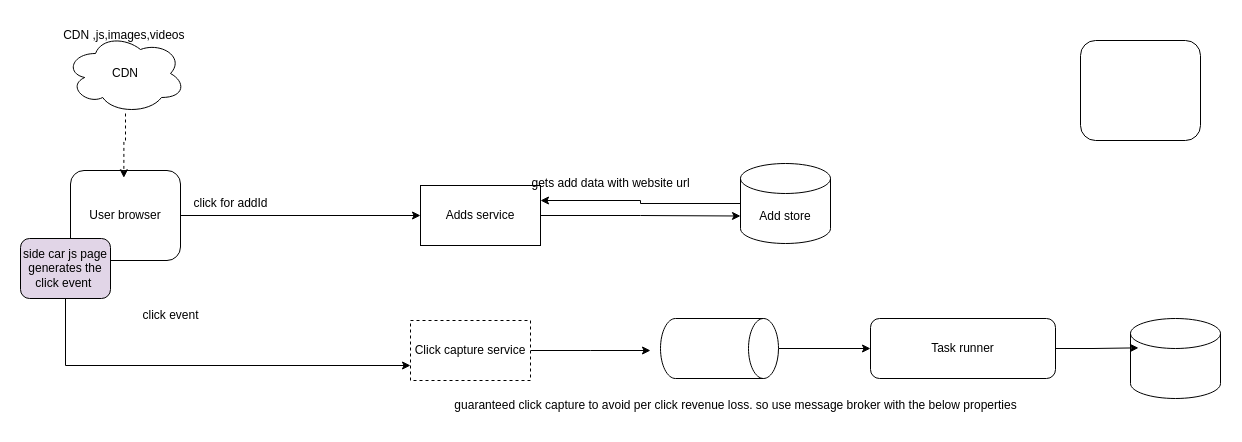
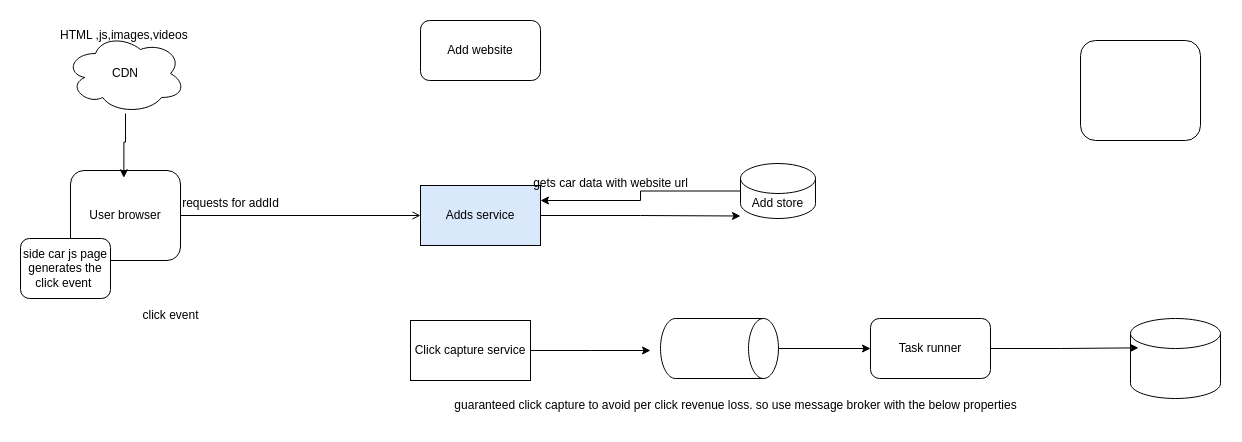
  <mxCell id="0" />
  <mxCell id="1" parent="0" />
- <mxCell id="2" style="edgeStyle=orthogonalEdgeStyle;rounded=0;orthogonalLoop=1;jettySize=auto;html=1;entryX=0;entryY=0.5;entryDx=0;entryDy=0;" edge="1" parent="1" source="3" target="8"><mxGeometry relative="1" as="geometry" /></mxCell>
+ <mxCell id="2" style="edgeStyle=orthogonalEdgeStyle;rounded=0;orthogonalLoop=1;jettySize=auto;html=1;entryX=0;entryY=0.5;entryDx=0;entryDy=0;endArrow=open;" edge="1" parent="1" source="3" target="8"><mxGeometry relative="1" as="geometry" /></mxCell>
  <mxCell id="3" value="User browser" style="rounded=1;whiteSpace=wrap;html=1;" vertex="1" parent="1"><mxGeometry x="70" y="170" width="110" height="90" as="geometry" /></mxCell>
  <mxCell id="4" value="" style="rounded=1;whiteSpace=wrap;html=1;" vertex="1" parent="1"><mxGeometry x="1080" y="40" width="120" height="100" as="geometry" /></mxCell>
  <mxCell id="5" value="CDN" style="ellipse;shape=cloud;whiteSpace=wrap;html=1;" vertex="1" parent="1"><mxGeometry x="65" y="33" width="120" height="80" as="geometry" /></mxCell>
- <mxCell id="6" style="edgeStyle=orthogonalEdgeStyle;rounded=0;orthogonalLoop=1;jettySize=auto;html=1;entryX=0.485;entryY=0.081;entryDx=0;entryDy=0;entryPerimeter=0;dashed=1;" edge="1" parent="1" source="5" target="3"><mxGeometry relative="1" as="geometry" /></mxCell>
- <mxCell id="7" value="CDN ,js,images,videos&amp;nbsp;" style="text;html=1;align=center;verticalAlign=middle;resizable=0;points=[];autosize=1;strokeColor=none;fillColor=none;" vertex="1" parent="1"><mxGeometry x="50" y="20" width="150" height="30" as="geometry" /></mxCell>
- <mxCell id="8" value="Adds service" style="rounded=0;whiteSpace=wrap;html=1;" vertex="1" parent="1"><mxGeometry x="420" y="185" width="120" height="60" as="geometry" /></mxCell>
- <mxCell id="9" value="click for addId" style="text;html=1;align=center;verticalAlign=middle;resizable=0;points=[];autosize=1;strokeColor=none;fillColor=none;" vertex="1" parent="1"><mxGeometry x="170" y="188" width="120" height="30" as="geometry" /></mxCell>
+ <mxCell id="6" style="edgeStyle=orthogonalEdgeStyle;rounded=0;orthogonalLoop=1;jettySize=auto;html=1;entryX=0.485;entryY=0.081;entryDx=0;entryDy=0;entryPerimeter=0;" edge="1" parent="1" source="5" target="3"><mxGeometry relative="1" as="geometry" /></mxCell>
+ <mxCell id="7" value="HTML ,js,images,videos&amp;nbsp;" style="text;html=1;align=center;verticalAlign=middle;resizable=0;points=[];autosize=1;strokeColor=none;fillColor=none;" vertex="1" parent="1"><mxGeometry x="50" y="20" width="150" height="30" as="geometry" /></mxCell>
+ <mxCell id="8" value="Adds service" style="rounded=0;whiteSpace=wrap;html=1;fillColor=#dae8fc;" vertex="1" parent="1"><mxGeometry x="420" y="185" width="120" height="60" as="geometry" /></mxCell>
+ <mxCell id="9" value="requests for addId" style="text;html=1;align=center;verticalAlign=middle;resizable=0;points=[];autosize=1;strokeColor=none;fillColor=none;" vertex="1" parent="1"><mxGeometry x="170" y="188" width="120" height="30" as="geometry" /></mxCell>
  <mxCell id="10" style="edgeStyle=orthogonalEdgeStyle;rounded=0;orthogonalLoop=1;jettySize=auto;html=1;" edge="1" parent="1" source="11"><mxGeometry relative="1" as="geometry"><mxPoint x="650" y="350" as="targetPoint" /></mxGeometry></mxCell>
- <mxCell id="11" value="Click capture service" style="rounded=0;whiteSpace=wrap;html=1;dashed=1;" vertex="1" parent="1"><mxGeometry x="410" y="320" width="120" height="60" as="geometry" /></mxCell>
+ <mxCell id="11" value="Click capture service" style="rounded=0;whiteSpace=wrap;html=1;" vertex="1" parent="1"><mxGeometry x="410" y="320" width="120" height="60" as="geometry" /></mxCell>
  <mxCell id="12" value="click event" style="text;html=1;align=center;verticalAlign=middle;resizable=0;points=[];autosize=1;strokeColor=none;fillColor=none;" vertex="1" parent="1"><mxGeometry x="130" y="300" width="80" height="30" as="geometry" /></mxCell>
  <mxCell id="13" style="edgeStyle=orthogonalEdgeStyle;rounded=0;orthogonalLoop=1;jettySize=auto;html=1;entryX=1;entryY=0.25;entryDx=0;entryDy=0;" edge="1" parent="1" source="14" target="8"><mxGeometry relative="1" as="geometry" /></mxCell>
- <mxCell id="14" value="Add store" style="shape=cylinder3;whiteSpace=wrap;html=1;boundedLbl=1;backgroundOutline=1;size=15;" vertex="1" parent="1"><mxGeometry x="740" y="163" width="90" height="80" as="geometry" /></mxCell>
+ <mxCell id="14" value="Add store" style="shape=cylinder3;whiteSpace=wrap;html=1;boundedLbl=1;backgroundOutline=1;size=15;" vertex="1" parent="1"><mxGeometry x="740" y="163" width="75" height="55" as="geometry" /></mxCell>
  <mxCell id="15" style="edgeStyle=orthogonalEdgeStyle;rounded=0;orthogonalLoop=1;jettySize=auto;html=1;entryX=0;entryY=0;entryDx=0;entryDy=52.5;entryPerimeter=0;" edge="1" parent="1" source="8" target="14"><mxGeometry relative="1" as="geometry" /></mxCell>
  <mxCell id="16" style="edgeStyle=orthogonalEdgeStyle;rounded=0;orthogonalLoop=1;jettySize=auto;html=1;" edge="1" parent="1" source="17" target="18"><mxGeometry relative="1" as="geometry" /></mxCell>
  <mxCell id="17" value="" style="shape=cylinder3;whiteSpace=wrap;html=1;boundedLbl=1;backgroundOutline=1;size=15;rotation=90;" vertex="1" parent="1"><mxGeometry x="689" y="289" width="60" height="118" as="geometry" /></mxCell>
- <mxCell id="18" value="Task runner" style="rounded=1;whiteSpace=wrap;html=1;" vertex="1" parent="1"><mxGeometry x="870" y="318" width="185" height="60" as="geometry" /></mxCell>
+ <mxCell id="18" value="Task runner" style="rounded=1;whiteSpace=wrap;html=1;" vertex="1" parent="1"><mxGeometry x="870" y="318" width="120" height="60" as="geometry" /></mxCell>
  <mxCell id="19" value="" style="shape=cylinder3;whiteSpace=wrap;html=1;boundedLbl=1;backgroundOutline=1;size=15;" vertex="1" parent="1"><mxGeometry x="1130" y="318" width="90" height="80" as="geometry" /></mxCell>
  <mxCell id="20" style="edgeStyle=orthogonalEdgeStyle;rounded=0;orthogonalLoop=1;jettySize=auto;html=1;entryX=0.089;entryY=0.367;entryDx=0;entryDy=0;entryPerimeter=0;" edge="1" parent="1" source="18" target="19"><mxGeometry relative="1" as="geometry" /></mxCell>
- <mxCell id="21" style="edgeStyle=orthogonalEdgeStyle;rounded=0;orthogonalLoop=1;jettySize=auto;html=1;entryX=0;entryY=0.75;entryDx=0;entryDy=0;" edge="1" parent="1" source="22" target="11"><mxGeometry relative="1" as="geometry"><mxPoint x="290" y="370" as="targetPoint" /><Array as="points"><mxPoint x="65" y="365" /></Array></mxGeometry></mxCell>
- <mxCell id="22" value="side car js page&lt;div&gt;generates the click event&amp;nbsp;&lt;/div&gt;" style="rounded=1;whiteSpace=wrap;html=1;fillColor=#e1d5e7;" vertex="1" parent="1"><mxGeometry x="20" y="238" width="90" height="60" as="geometry" /></mxCell>
- <mxCell id="23" value="gets add data with website url" style="text;html=1;align=center;verticalAlign=middle;resizable=0;points=[];autosize=1;strokeColor=none;fillColor=none;" vertex="1" parent="1"><mxGeometry x="520" y="168" width="180" height="30" as="geometry" /></mxCell>
+ <mxCell id="22" value="side car js page&lt;div&gt;generates the click event&amp;nbsp;&lt;/div&gt;" style="rounded=1;whiteSpace=wrap;html=1;" vertex="1" parent="1"><mxGeometry x="20" y="238" width="90" height="60" as="geometry" /></mxCell>
+ <mxCell id="23" value="gets car data with website url" style="text;html=1;align=center;verticalAlign=middle;resizable=0;points=[];autosize=1;strokeColor=none;fillColor=none;" vertex="1" parent="1"><mxGeometry x="520" y="168" width="180" height="30" as="geometry" /></mxCell>
+ <mxCell id="24" value="Add website" style="rounded=1;whiteSpace=wrap;html=1;" vertex="1" parent="1"><mxGeometry x="420" y="20" width="120" height="60" as="geometry" /></mxCell>
  <mxCell id="25" value="guaranteed click capture to avoid per click revenue loss. so use message broker with the below properties" style="text;html=1;align=center;verticalAlign=middle;resizable=0;points=[];autosize=1;strokeColor=none;fillColor=none;" vertex="1" parent="1"><mxGeometry x="440" y="390" width="590" height="30" as="geometry" /></mxCell>
